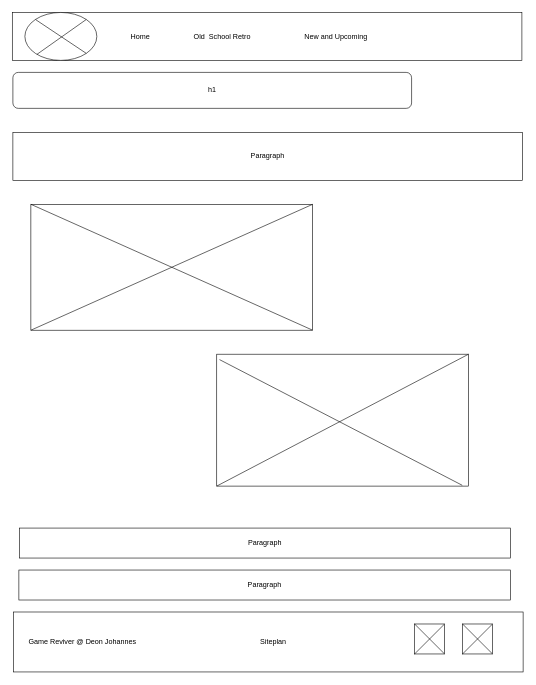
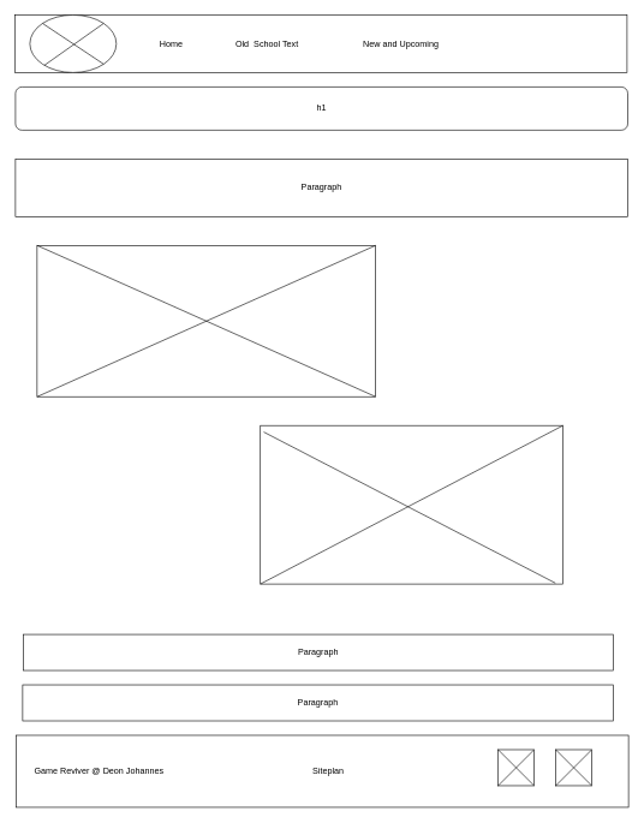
  <mxCell id="0" />
  <mxCell id="1" parent="0" />
  <mxCell id="2" value="" style="rounded=1;whiteSpace=wrap;html=1;shadow=0;" parent="1" vertex="1"><mxGeometry x="211" y="30" width="120" height="60" as="geometry" /></mxCell>
- <mxCell id="3" value="Home&amp;nbsp; &amp;nbsp; &amp;nbsp; &amp;nbsp; &amp;nbsp; &amp;nbsp; &amp;nbsp; &amp;nbsp; &amp;nbsp; &amp;nbsp; &amp;nbsp; Old&amp;nbsp; School Retro&amp;nbsp; &amp;nbsp; &amp;nbsp; &amp;nbsp; &amp;nbsp; &amp;nbsp; &amp;nbsp; &amp;nbsp; &amp;nbsp; &amp;nbsp; &amp;nbsp; &amp;nbsp; &amp;nbsp; &amp;nbsp;New and Upcoming&amp;nbsp; &amp;nbsp; &amp;nbsp; &amp;nbsp; &amp;nbsp; &amp;nbsp; &amp;nbsp; &amp;nbsp; &amp;nbsp;&amp;nbsp;" style="rounded=0;whiteSpace=wrap;html=1;align=center;" parent="1" vertex="1"><mxGeometry x="20" width="850" height="80" as="geometry" y="20" /></mxCell>
+ <mxCell id="3" value="Home&amp;nbsp; &amp;nbsp; &amp;nbsp; &amp;nbsp; &amp;nbsp; &amp;nbsp; &amp;nbsp; &amp;nbsp; &amp;nbsp; &amp;nbsp; &amp;nbsp; Old&amp;nbsp; School Text&amp;nbsp; &amp;nbsp; &amp;nbsp; &amp;nbsp; &amp;nbsp; &amp;nbsp; &amp;nbsp; &amp;nbsp; &amp;nbsp; &amp;nbsp; &amp;nbsp; &amp;nbsp; &amp;nbsp; &amp;nbsp;New and Upcoming&amp;nbsp; &amp;nbsp; &amp;nbsp; &amp;nbsp; &amp;nbsp; &amp;nbsp; &amp;nbsp; &amp;nbsp; &amp;nbsp;&amp;nbsp;" style="rounded=0;whiteSpace=wrap;html=1;align=center;" parent="1" vertex="1"><mxGeometry x="20" width="850" height="80" as="geometry" y="20" /></mxCell>
  <mxCell id="4" value="" style="ellipse;whiteSpace=wrap;html=1;" parent="1" vertex="1"><mxGeometry x="41" width="120" height="80" as="geometry" y="20" /></mxCell>
  <mxCell id="5" value="&amp;nbsp; &amp;nbsp; &amp;nbsp; &amp;nbsp;Game Reviver @ Deon Johannes&amp;nbsp; &amp;nbsp; &amp;nbsp; &amp;nbsp; &amp;nbsp; &amp;nbsp; &amp;nbsp; &amp;nbsp; &amp;nbsp; &amp;nbsp; &amp;nbsp; &amp;nbsp; &amp;nbsp; &amp;nbsp; &amp;nbsp; &amp;nbsp; &amp;nbsp; &amp;nbsp; &amp;nbsp; &amp;nbsp; &amp;nbsp; &amp;nbsp; &amp;nbsp; &amp;nbsp; &amp;nbsp; &amp;nbsp; &amp;nbsp; &amp;nbsp; &amp;nbsp; &amp;nbsp; &amp;nbsp; Siteplan&amp;nbsp; &amp;nbsp; &amp;nbsp; &amp;nbsp; &amp;nbsp; &amp;nbsp; &amp;nbsp; &amp;nbsp; &amp;nbsp; &amp;nbsp; &amp;nbsp; &amp;nbsp; &amp;nbsp; &amp;nbsp; &amp;nbsp; &amp;nbsp; &amp;nbsp; &amp;nbsp; &amp;nbsp; &amp;nbsp; &amp;nbsp; &amp;nbsp; &amp;nbsp; &amp;nbsp; &amp;nbsp; &amp;nbsp; &amp;nbsp; &amp;nbsp; &amp;nbsp; &amp;nbsp; &amp;nbsp; &amp;nbsp; &amp;nbsp; &amp;nbsp; &amp;nbsp; &amp;nbsp; &amp;nbsp; &amp;nbsp; &amp;nbsp; &amp;nbsp; &amp;nbsp; &amp;nbsp; &amp;nbsp; &amp;nbsp; &amp;nbsp;&amp;nbsp;" style="rounded=0;whiteSpace=wrap;html=1;align=left;" parent="1" vertex="1"><mxGeometry x="22" y="1020" width="850" height="100" as="geometry" /></mxCell>
  <mxCell id="6" value="" style="endArrow=none;html=1;rounded=0;entryX=1;entryY=0;entryDx=0;entryDy=0;" parent="1" target="4" edge="1"><mxGeometry width="50" height="50" relative="1" as="geometry"><mxPoint x="61" y="90" as="sourcePoint" /><mxPoint x="126" y="35" as="targetPoint" /></mxGeometry></mxCell>
  <mxCell id="7" value="" style="endArrow=none;html=1;rounded=0;entryX=1;entryY=1;entryDx=0;entryDy=0;exitX=0;exitY=0;exitDx=0;exitDy=0;" parent="1" source="4" target="4" edge="1"><mxGeometry width="50" height="50" relative="1" as="geometry"><mxPoint x="71" y="90" as="sourcePoint" /><mxPoint x="131" y="30" as="targetPoint" /></mxGeometry></mxCell>
- <mxCell id="8" value="h1" style="rounded=1;whiteSpace=wrap;html=1;" parent="1" vertex="1"><mxGeometry x="21" y="120" width="665" height="60" as="geometry" /></mxCell>
+ <mxCell id="8" value="h1" style="rounded=1;whiteSpace=wrap;html=1;" parent="1" vertex="1"><mxGeometry y="120" width="850" height="60" as="geometry" x="21" /></mxCell>
  <mxCell id="9" value="Text" style="text;html=1;align=center;verticalAlign=middle;resizable=0;points=[];autosize=1;strokeColor=none;fillColor=none;" parent="1" vertex="1"><mxGeometry x="381" y="228" width="40" height="30" as="geometry" /></mxCell>
  <mxCell id="10" value="Paragraph" style="rounded=0;whiteSpace=wrap;html=1;" parent="1" vertex="1"><mxGeometry y="220" width="850" height="80" as="geometry" x="21" /></mxCell>
  <mxCell id="11" value="" style="rounded=0;whiteSpace=wrap;html=1;" parent="1" vertex="1"><mxGeometry x="51" y="340" width="470" height="210" as="geometry" /></mxCell>
  <mxCell id="12" value="Paragraph" style="rounded=0;whiteSpace=wrap;html=1;" parent="1" vertex="1"><mxGeometry x="32" y="880" width="819" height="50" as="geometry" /></mxCell>
  <mxCell id="13" value="" style="endArrow=none;html=1;rounded=0;exitX=0;exitY=1;exitDx=0;exitDy=0;entryX=1;entryY=0;entryDx=0;entryDy=0;" parent="1" source="11" target="11" edge="1"><mxGeometry width="50" height="50" relative="1" as="geometry"><mxPoint x="371" y="390" as="sourcePoint" /><mxPoint x="421" y="340" as="targetPoint" /></mxGeometry></mxCell>
  <mxCell id="14" value="" style="endArrow=none;html=1;rounded=0;entryX=1;entryY=1;entryDx=0;entryDy=0;exitX=0;exitY=0;exitDx=0;exitDy=0;" parent="1" source="11" target="11" edge="1"><mxGeometry width="50" height="50" relative="1" as="geometry"><mxPoint x="321" y="460" as="sourcePoint" /><mxPoint x="371" y="410" as="targetPoint" /></mxGeometry></mxCell>
  <mxCell id="15" value="" style="rounded=0;whiteSpace=wrap;html=1;" parent="1" vertex="1"><mxGeometry x="361" y="590" width="420" height="220" as="geometry" /></mxCell>
  <mxCell id="16" value="" style="endArrow=none;html=1;rounded=0;entryX=1;entryY=0;entryDx=0;entryDy=0;exitX=0;exitY=1;exitDx=0;exitDy=0;" parent="1" source="15" target="15" edge="1"><mxGeometry width="50" height="50" relative="1" as="geometry"><mxPoint x="431" y="680" as="sourcePoint" /><mxPoint x="481" y="630" as="targetPoint" /></mxGeometry></mxCell>
  <mxCell id="17" value="" style="endArrow=none;html=1;rounded=0;entryX=0.975;entryY=0.994;entryDx=0;entryDy=0;entryPerimeter=0;exitX=0.011;exitY=0.041;exitDx=0;exitDy=0;exitPerimeter=0;" parent="1" target="15" edge="1" source="15"><mxGeometry width="50" height="50" relative="1" as="geometry"><mxPoint x="381" y="578" as="sourcePoint" /><mxPoint x="433.222" y="646" as="targetPoint" /></mxGeometry></mxCell>
  <mxCell id="18" value="" style="rounded=0;whiteSpace=wrap;html=1;" vertex="1" parent="1"><mxGeometry x="691" y="1040" width="50" height="50" as="geometry" /></mxCell>
  <mxCell id="19" value="" style="rounded=0;whiteSpace=wrap;html=1;" vertex="1" parent="1"><mxGeometry x="771" y="1040" width="50" height="50" as="geometry" /></mxCell>
  <mxCell id="20" value="" style="endArrow=none;html=1;rounded=0;" edge="1" parent="1"><mxGeometry width="50" height="50" relative="1" as="geometry"><mxPoint x="691" y="1090" as="sourcePoint" /><mxPoint x="741" y="1040" as="targetPoint" /></mxGeometry></mxCell>
  <mxCell id="21" value="" style="endArrow=none;html=1;rounded=0;entryX=1;entryY=1;entryDx=0;entryDy=0;exitX=0;exitY=0;exitDx=0;exitDy=0;" edge="1" parent="1" source="18" target="18"><mxGeometry width="50" height="50" relative="1" as="geometry"><mxPoint x="671" y="1080" as="sourcePoint" /><mxPoint x="721" y="1030" as="targetPoint" /></mxGeometry></mxCell>
  <mxCell id="22" value="" style="endArrow=none;html=1;rounded=0;" edge="1" parent="1"><mxGeometry width="50" height="50" relative="1" as="geometry"><mxPoint x="771" y="1090" as="sourcePoint" /><mxPoint x="821" y="1040" as="targetPoint" /></mxGeometry></mxCell>
  <mxCell id="23" value="" style="endArrow=none;html=1;rounded=0;entryX=1;entryY=1;entryDx=0;entryDy=0;" edge="1" parent="1" target="19"><mxGeometry width="50" height="50" relative="1" as="geometry"><mxPoint x="771" y="1040" as="sourcePoint" /><mxPoint x="821" y="990" as="targetPoint" /></mxGeometry></mxCell>
  <mxCell id="24" value="Paragraph" style="rounded=0;whiteSpace=wrap;html=1;" vertex="1" parent="1"><mxGeometry x="31" y="950" width="820" height="50" as="geometry" /></mxCell>
